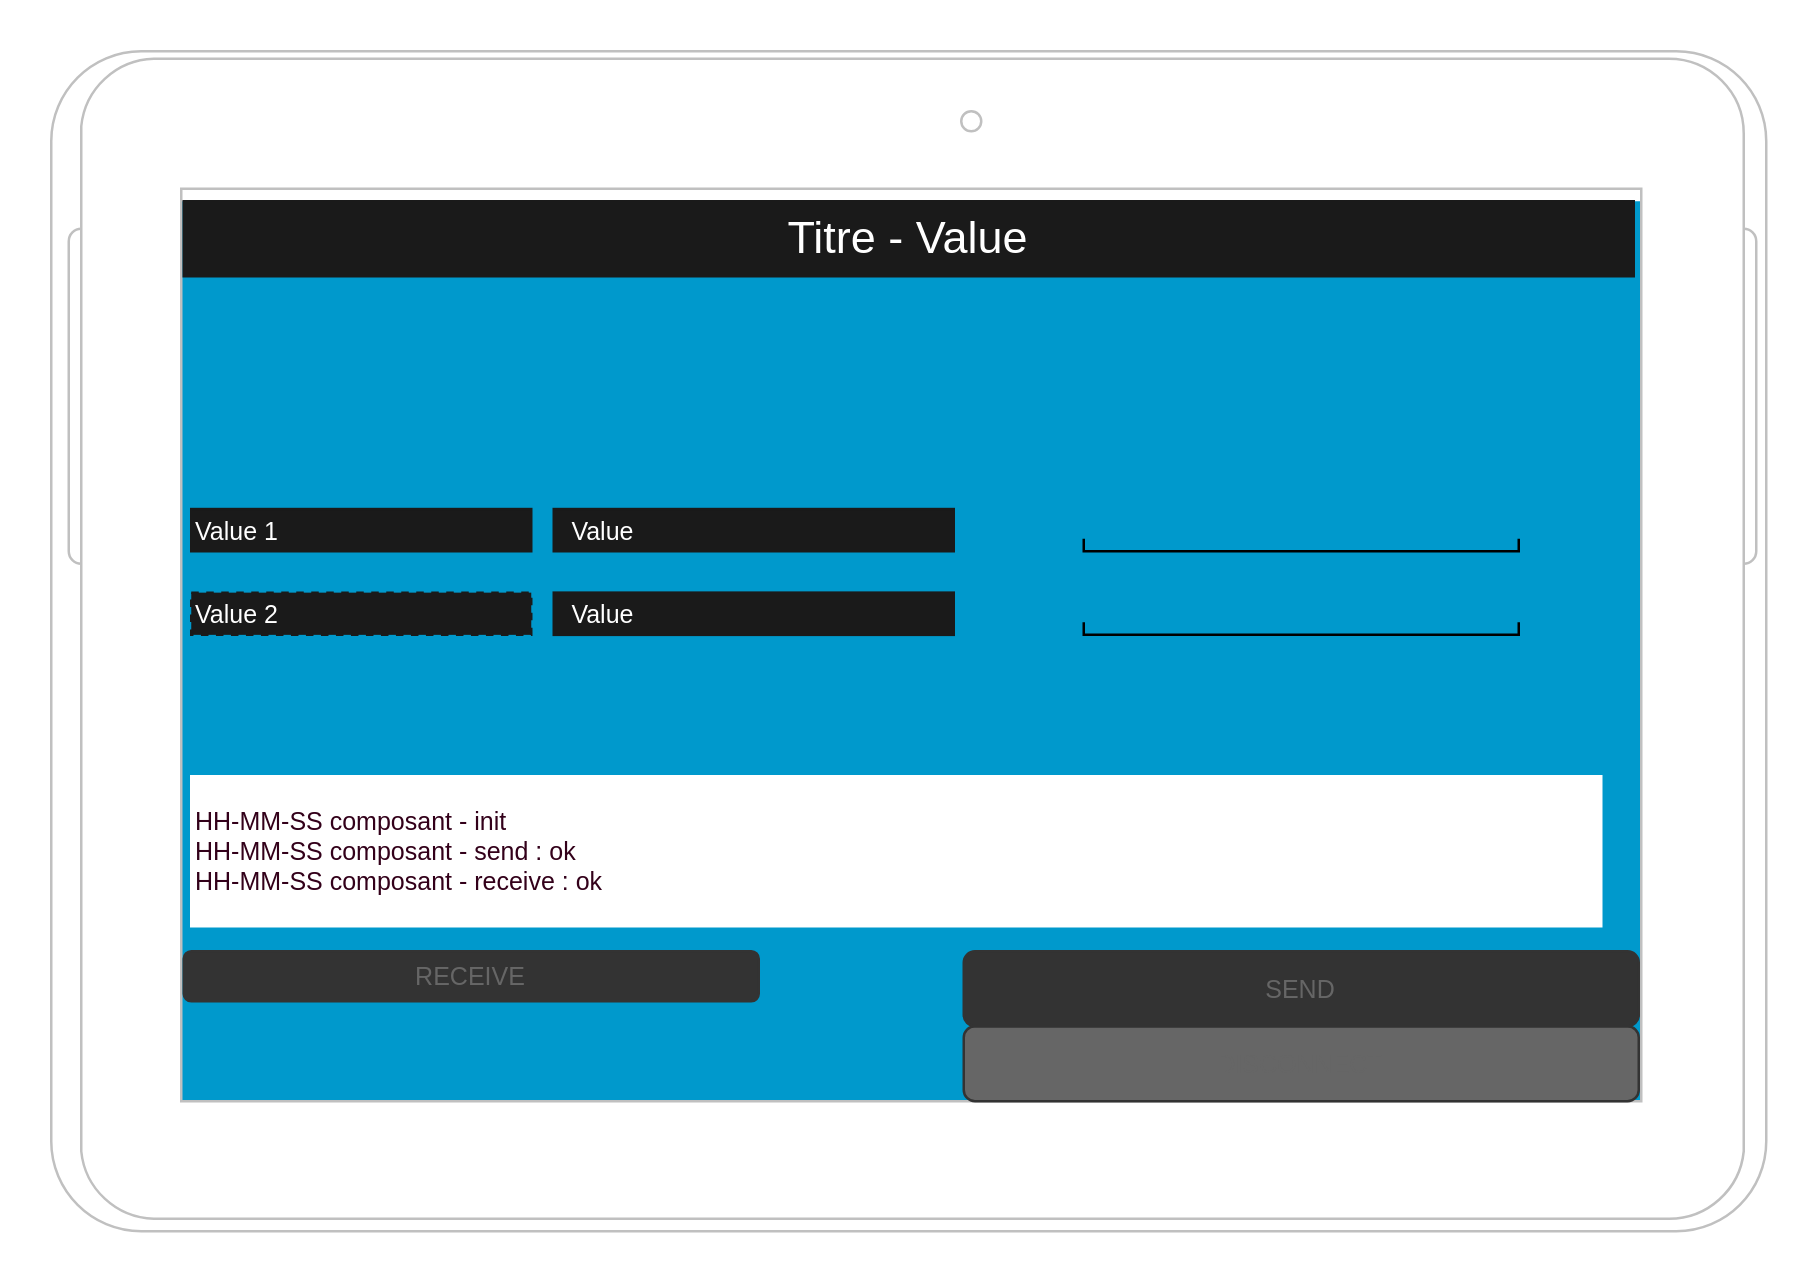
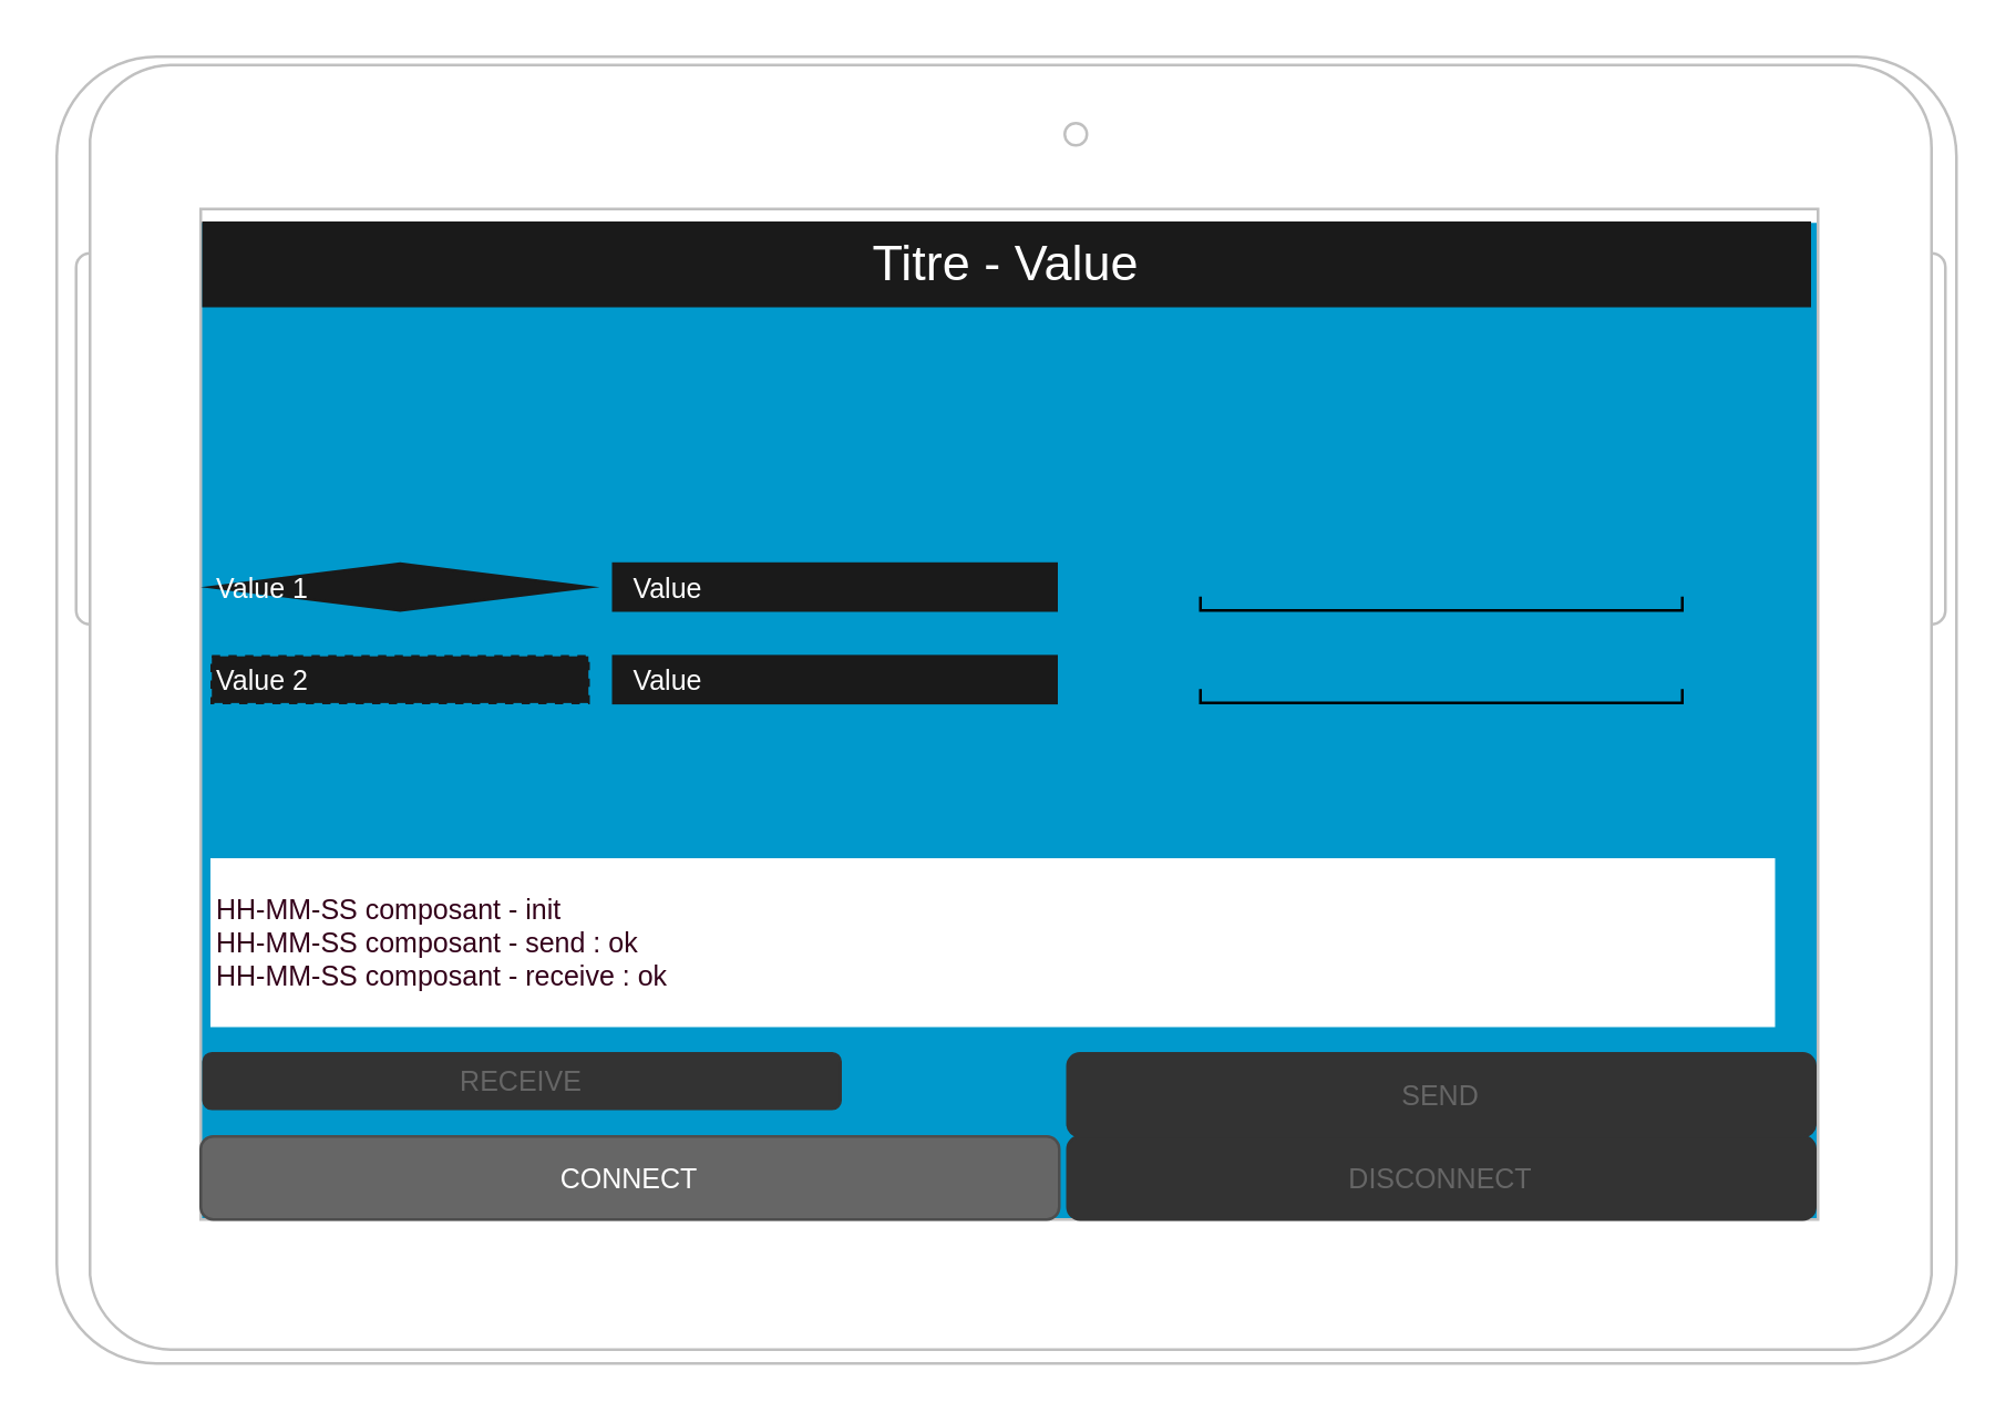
  <mxCell id="0" />
  <mxCell id="1" parent="0" />
  <mxCell id="2" value="" style="verticalLabelPosition=bottom;verticalAlign=top;html=1;shadow=0;dashed=0;strokeWidth=1;strokeColor=none;shape=rect;fillColor=#0099cc;" parent="1" vertex="1"><mxGeometry x="70" y="80" width="590" height="360" as="geometry" /></mxCell>
  <mxCell id="3" value="" style="verticalLabelPosition=bottom;verticalAlign=top;html=1;shadow=0;dashed=0;strokeWidth=1;shape=mxgraph.android.tab2;strokeColor=#c0c0c0;direction=north;" parent="1" vertex="1"><mxGeometry x="20" y="20" width="686" height="472" as="geometry" /></mxCell>
  <mxCell id="4" value="" style="strokeWidth=1;html=1;shadow=0;dashed=0;shape=mxgraph.android.textfield;align=center;pointerEvents=1;fillColor=#CCFFFF;" parent="1" vertex="1"><mxGeometry x="433" y="190" width="174" height="30" as="geometry" /></mxCell>
  <mxCell id="5" value="&lt;div style=&quot;font-size: 18px;&quot;&gt;&lt;span style=&quot;font-size: 18px;&quot;&gt;Titre - Value&lt;/span&gt;&lt;/div&gt;" style="whiteSpace=wrap;html=1;shadow=0;dashed=0;fontSize=18;align=center;fillColor=#1A1A1A;strokeColor=#1A1A1A;fontColor=#FFFFFF;" parent="1" vertex="1"><mxGeometry x="73" y="80" width="580" height="30" as="geometry" /></mxCell>
- <mxCell id="7" value="DISCONNECT" style="rounded=1;html=1;shadow=0;dashed=0;whiteSpace=wrap;fontSize=10;fillColor=#666666;align=center;strokeColor=#333333;fontColor=#666666;" parent="1" vertex="1"><mxGeometry x="385" y="410" width="270" height="30" as="geometry" /></mxCell>
- <mxCell id="8" value="Value 1" style="whiteSpace=wrap;html=1;shadow=0;dashed=0;fontSize=10;align=left;fillColor=#1A1A1A;strokeColor=#1A1A1A;fontColor=#FFFFFF;" parent="1" vertex="1"><mxGeometry x="76" y="203.12" width="136" height="16.88" as="geometry" /></mxCell>
+ <mxCell id="6" value="CONNECT" style="rounded=1;html=1;shadow=0;dashed=0;whiteSpace=wrap;fontSize=10;fillColor=#666666;align=center;strokeColor=#4D4D4D;fontColor=#ffffff;" parent="1" vertex="1"><mxGeometry x="72" y="410" width="310" height="30" as="geometry" /></mxCell>
+ <mxCell id="7" value="DISCONNECT" style="rounded=1;html=1;shadow=0;dashed=0;whiteSpace=wrap;fontSize=10;fillColor=#333333;align=center;strokeColor=#333333;fontColor=#666666;" parent="1" vertex="1"><mxGeometry x="385" y="410" width="270" height="30" as="geometry" /></mxCell>
+ <mxCell id="8" value="Value 1" style="rhombus;whiteSpace=wrap;html=1;shadow=0;dashed=0;fontSize=10;align=left;fillColor=#1A1A1A;strokeColor=#1A1A1A;fontColor=#FFFFFF;" parent="1" vertex="1"><mxGeometry x="76" y="203.12" width="136" height="16.88" as="geometry" /></mxCell>
  <mxCell id="9" value="SEND" style="rounded=1;html=1;shadow=0;dashed=0;whiteSpace=wrap;fontSize=10;fillColor=#333333;align=center;strokeColor=#333333;fontColor=#666666;" parent="1" vertex="1"><mxGeometry x="385" y="380" width="270" height="30" as="geometry" /></mxCell>
  <mxCell id="10" value="RECEIVE" style="rounded=1;html=1;shadow=0;dashed=0;whiteSpace=wrap;fontSize=10;fillColor=#333333;align=center;strokeColor=#333333;fontColor=#666666;" parent="1" vertex="1"><mxGeometry x="73" y="380" width="230" height="20" as="geometry" /></mxCell>
  <mxCell id="11" value="&amp;nbsp; Value" style="whiteSpace=wrap;html=1;shadow=0;dashed=0;fontSize=10;align=left;fillColor=#1A1A1A;strokeColor=#1A1A1A;fontColor=#FFFFFF;" parent="1" vertex="1"><mxGeometry x="221" y="203.12" width="160" height="16.88" as="geometry" /></mxCell>
  <mxCell id="12" value="" style="strokeWidth=1;html=1;shadow=0;dashed=0;shape=mxgraph.android.textfield;align=center;pointerEvents=1;fillColor=#CCFFFF;" parent="1" vertex="1"><mxGeometry x="433" y="223.44" width="174" height="30" as="geometry" /></mxCell>
  <mxCell id="13" value="Value 2" style="whiteSpace=wrap;html=1;shadow=0;dashed=1;fontSize=10;align=left;fillColor=#1A1A1A;strokeColor=#1A1A1A;fontColor=#FFFFFF;" parent="1" vertex="1"><mxGeometry x="76" y="236.56" width="136" height="16.88" as="geometry" /></mxCell>
  <mxCell id="14" value="&amp;nbsp; Value" style="whiteSpace=wrap;html=1;shadow=0;dashed=0;fontSize=10;align=left;fillColor=#1A1A1A;strokeColor=#1A1A1A;fontColor=#FFFFFF;" parent="1" vertex="1"><mxGeometry x="221" y="236.56" width="160" height="16.88" as="geometry" /></mxCell>
  <mxCell id="15" value="&lt;font color=&quot;#33001a&quot;&gt;HH-MM-SS composant - init&lt;br&gt;HH-MM-SS composant - send : ok&lt;br&gt;HH-MM-SS composant - receive : ok&lt;br&gt;&lt;/font&gt;" style="whiteSpace=wrap;html=1;shadow=0;dashed=0;fontSize=10;align=left;fillColor=#FFFFFF;strokeColor=#FFFFFF;fontColor=#B3B3B3;" vertex="1" parent="1"><mxGeometry x="76" y="310" width="564" height="60" as="geometry" /></mxCell>
